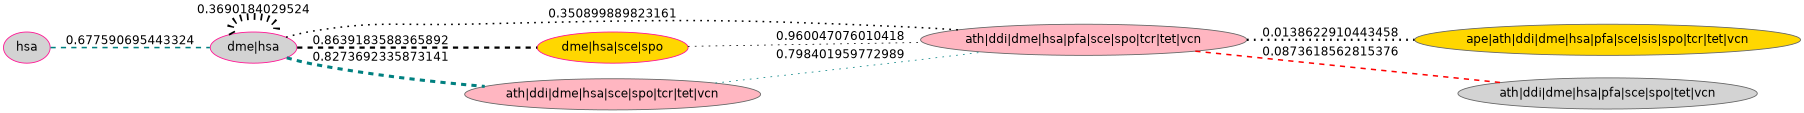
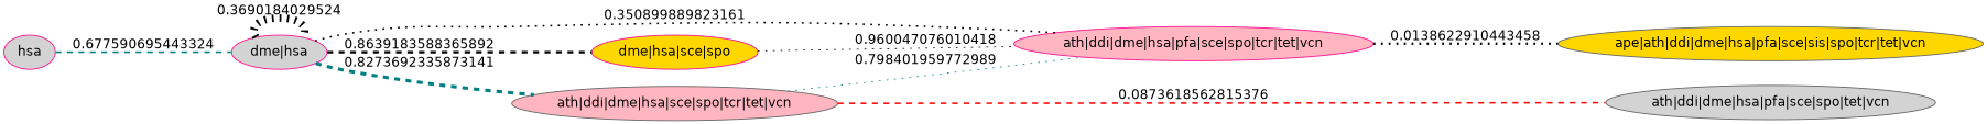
  graph {
    fontname="DejaVu Sans"
    rankdir=LR
    node [color=gray40 fillcolor=lightgrey fontname="DejaVu Sans" style=filled]
    edge [A="------+-+--------" B="-+---++-++-+-++++" PROF_A="-+---++-++-+-++++" PROF_Q="------+-+--------" color=black fontname="DejaVu Sans" nab=2 penwidth=1.7543859649122806 style=dotted taxa_A="ath|ddi|dme|hsa|pfa|sce|spo|tcr|tet|vcn" taxa_Q="dme|hsa" taxonomy_A=eukar taxonomy_Q=eukar]
    hsa [color=deeppink]
    "dme|hsa" [color=deeppink]
    "dme|hsa|sce|spo" [color=deeppink fillcolor=gold]
    "ath|ddi|dme|hsa|sce|spo|tcr|tet|vcn" [fillcolor=lightpink]
-   "ath|ddi|dme|hsa|pfa|sce|spo|tcr|tet|vcn" [fillcolor=lightpink]
+   "ath|ddi|dme|hsa|pfa|sce|spo|tcr|tet|vcn" [color=deeppink fillcolor=lightpink]
    "ath|ddi|dme|hsa|pfa|sce|spo|tet|vcn"
    "ape|ath|ddi|dme|hsa|pfa|sce|sis|spo|tcr|tet|vcn" [fillcolor=gold]
    hsa -- "dme|hsa" [A="--------+--------" B="------+-+--------" PROF_A="------+-+--------" PROF_Q="--------+--------" color=teal expected_nab=1.5658 label=0.677590695443324 style=dashed taxa_A="dme|hsa" taxa_Q=hsa]
    "dme|hsa" -- "dme|hsa" [B="------+-+--------" PROF_A="------+-+--------" expected_nab=11.4079 label=0.3690184029524 nab=9 penwidth=7.894736842105263 taxa_A="dme|hsa"]
    "dme|hsa" -- "dme|hsa|sce|spo" [B="------+-+--+-+---" PROF_A="------+-+--+-+---" expected_nab=3.3553 label=0.8639183588365892 nab=3 penwidth=2.631578947368421 style=dashed taxa_A="dme|hsa|sce|spo"]
    "dme|hsa" -- "ath|ddi|dme|hsa|sce|spo|tcr|tet|vcn" [B="-+---++-+--+-++++" PROF_A="-+---++-+--+-++++" color=teal expected_nab=4.4737 label=0.8273692335873141 nab=4 penwidth=3.508771929824561 style=dashed taxa_A="ath|ddi|dme|hsa|sce|spo|tcr|tet|vcn"]
    "dme|hsa" -- "ath|ddi|dme|hsa|pfa|sce|spo|tcr|tet|vcn" [expected_nab=3.5789 label=0.350899889823161]
    "dme|hsa|sce|spo" -- "ath|ddi|dme|hsa|pfa|sce|spo|tcr|tet|vcn" [A="------+-+--+-+---" PROF_Q="------+-+--+-+---" expected_nab=1.0526 label=0.960047076010418 nab=1 penwidth=0.8771929824561403 taxa_Q="dme|hsa|sce|spo"]
    "ath|ddi|dme|hsa|sce|spo|tcr|tet|vcn" -- "ath|ddi|dme|hsa|pfa|sce|spo|tcr|tet|vcn" [A="-+---++-+--+-++++" PROF_Q="-+---++-+--+-++++" color=teal expected_nab=1.4035 label=0.798401959772989 nab=1 penwidth=0.8771929824561403 taxa_Q="ath|ddi|dme|hsa|sce|spo|tcr|tet|vcn"]
-   "ath|ddi|dme|hsa|pfa|sce|spo|tcr|tet|vcn" -- "ath|ddi|dme|hsa|pfa|sce|spo|tet|vcn" [A="-+---++-++-+-+-++" PROF_Q="-+---++-++-+-+-++" color=red expected_nab=0.4912 label=0.0873618562815376 style=dashed taxa_Q="ath|ddi|dme|hsa|pfa|sce|spo|tet|vcn"]
+   "ath|ddi|dme|hsa|sce|spo|tcr|tet|vcn" -- "ath|ddi|dme|hsa|pfa|sce|spo|tet|vcn" [A="-+---++-++-+-+-++" PROF_Q="-+---++-++-+-+-++" color=red expected_nab=0.4912 label=0.0873618562815376 style=dashed taxa_Q="ath|ddi|dme|hsa|pfa|sce|spo|tet|vcn"]
    "ath|ddi|dme|hsa|pfa|sce|spo|tcr|tet|vcn" -- "ape|ath|ddi|dme|hsa|pfa|sce|sis|spo|tcr|tet|vcn" [A="-+---++-++-+-++++" B="++---++-++-++++++" PROF_A="++---++-++-++++++" PROF_Q="-+---++-++-+-++++" expected_nab=0.5614 label=0.0138622910443458 nab=3 penwidth=2.631578947368421 taxa_A="ape|ath|ddi|dme|hsa|pfa|sce|sis|spo|tcr|tet|vcn" taxa_Q="ath|ddi|dme|hsa|pfa|sce|spo|tcr|tet|vcn" taxonomy_A=mixed]
  }
